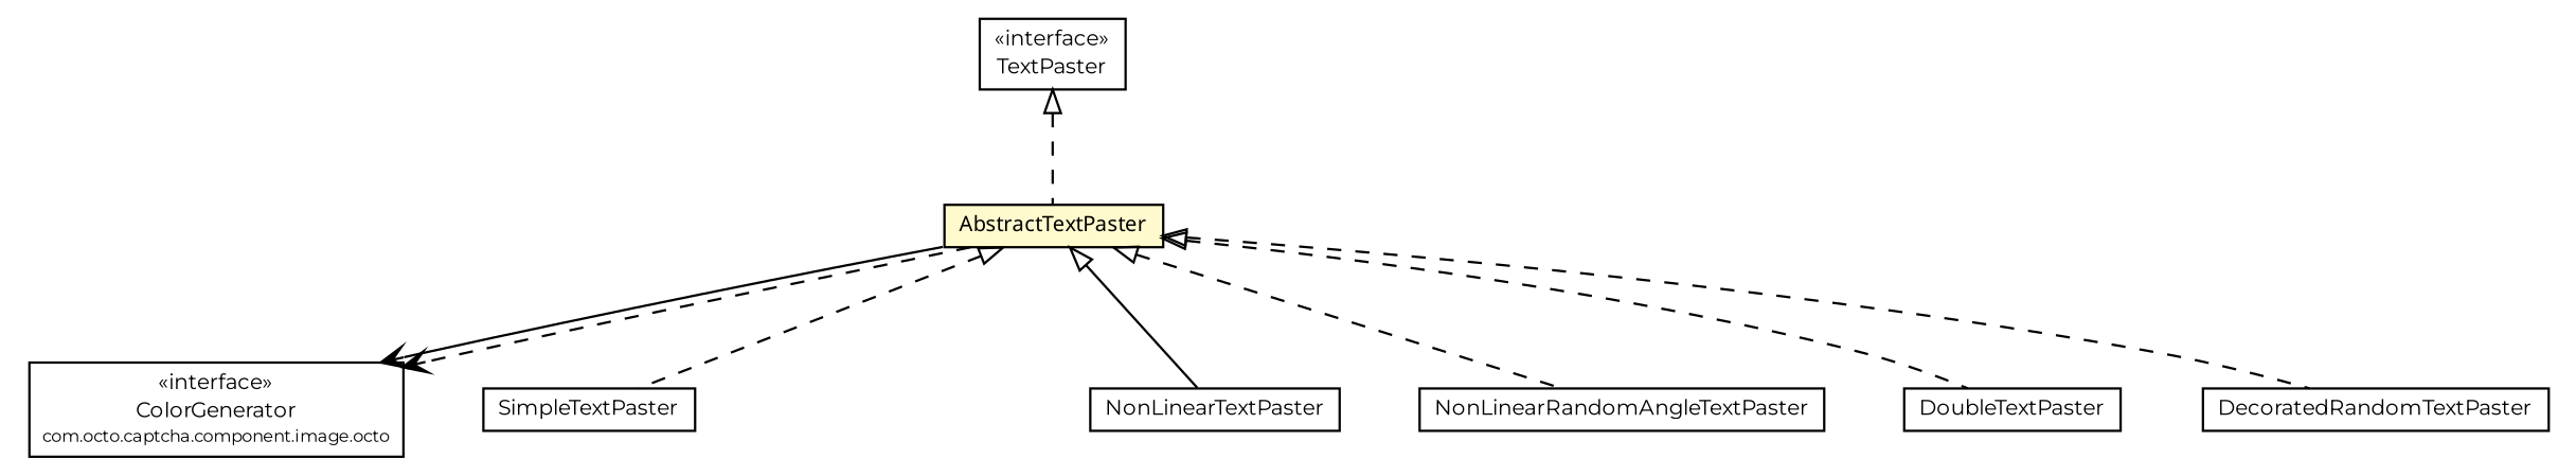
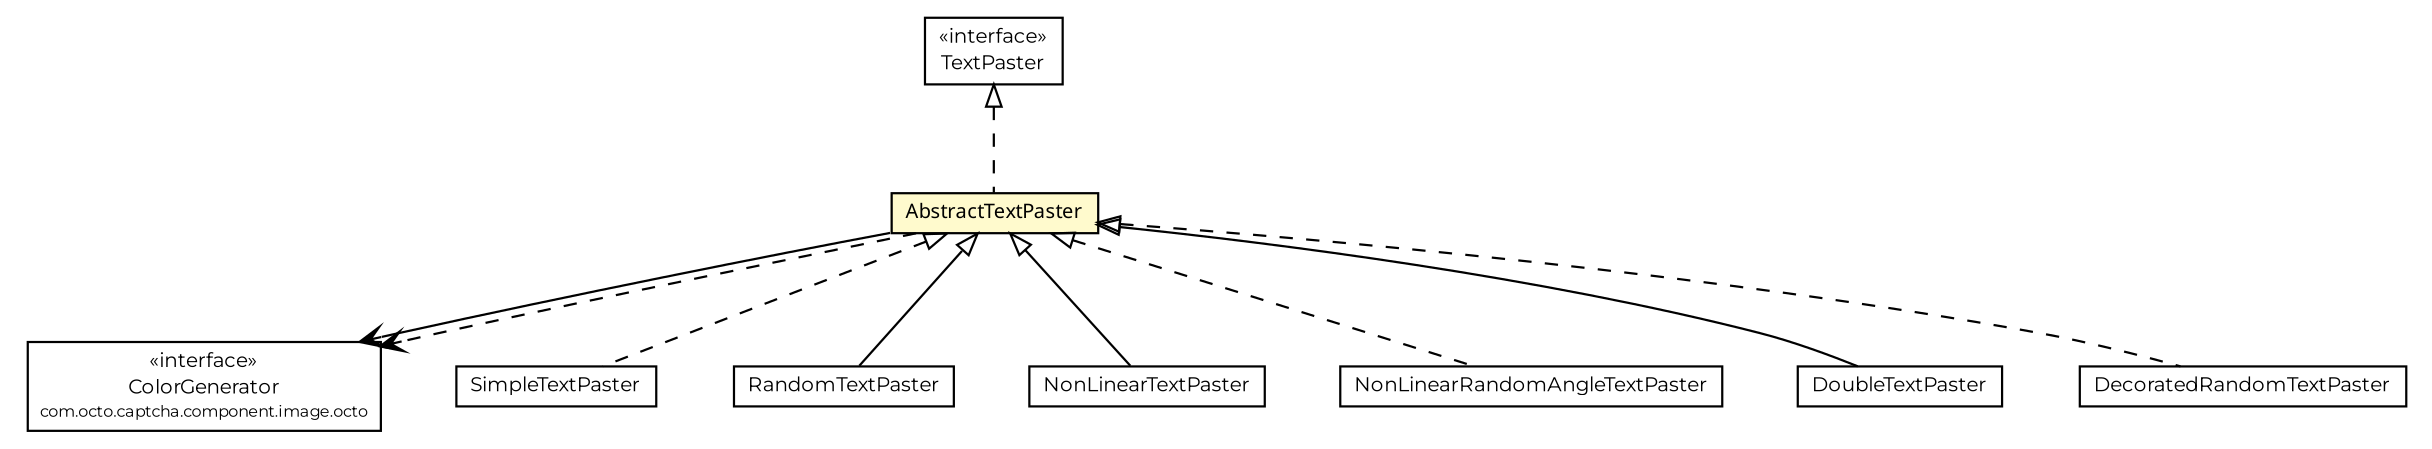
  digraph {
    fontname=Montserrat
    node [fontcolor=black fontname=Montserrat fontsize=9.0 shape=plaintext]
    edge [arrowtail=empty dir=back fontname=Montserrat fontsize=10 headport=p labelfontname=arial labelfontsize=10 style=dashed tailport=p]
    n1 [label=<<table border="0" cellborder="1" cellspacing="0" cellpadding="2" port="p" href="../color/ColorGenerator.html"> 		<tr><td><table border="0" cellspacing="0" cellpadding="1"> 			<tr><td> &laquo;interface&raquo; </td></tr> 			<tr><td> ColorGenerator </td></tr> 			<tr><td><font point-size="7.0"> com.octo.captcha.component.image.octo </font></td></tr> 		</table></td></tr> 		</table>>]
    n2 [label=<<table border="0" cellborder="1" cellspacing="0" cellpadding="2" port="p" href="./TextPaster.html"> 		<tr><td><table border="0" cellspacing="0" cellpadding="1"> 			<tr><td> &laquo;interface&raquo; </td></tr> 			<tr><td> TextPaster </td></tr> 		</table></td></tr> 		</table>>]
    n3 [label=<<table border="0" cellborder="1" cellspacing="0" cellpadding="2" port="p" bgcolor="lemonChiffon" href="./AbstractTextPaster.html"> 		<tr><td><table border="0" cellspacing="0" cellpadding="1"> 			<tr><td><font face="ariali"> AbstractTextPaster </font></td></tr> 		</table></td></tr> 		</table>>]
    n4 [label=<<table border="0" cellborder="1" cellspacing="0" cellpadding="2" port="p" href="./SimpleTextPaster.html"> 		<tr><td><table border="0" cellspacing="0" cellpadding="1"> 			<tr><td> SimpleTextPaster </td></tr> 		</table></td></tr> 		</table>>]
+   n5 [label=<<table border="0" cellborder="1" cellspacing="0" cellpadding="2" port="p" href="./RandomTextPaster.html"> 		<tr><td><table border="0" cellspacing="0" cellpadding="1"> 			<tr><td> RandomTextPaster </td></tr> 		</table></td></tr> 		</table>>]
    n6 [label=<<table border="0" cellborder="1" cellspacing="0" cellpadding="2" port="p" href="./NonLinearTextPaster.html"> 		<tr><td><table border="0" cellspacing="0" cellpadding="1"> 			<tr><td> NonLinearTextPaster </td></tr> 		</table></td></tr> 		</table>>]
    n7 [label=<<table border="0" cellborder="1" cellspacing="0" cellpadding="2" port="p" href="./NonLinearRandomAngleTextPaster.html"> 		<tr><td><table border="0" cellspacing="0" cellpadding="1"> 			<tr><td> NonLinearRandomAngleTextPaster </td></tr> 		</table></td></tr> 		</table>>]
    n8 [label=<<table border="0" cellborder="1" cellspacing="0" cellpadding="2" port="p" href="./DoubleTextPaster.html"> 		<tr><td><table border="0" cellspacing="0" cellpadding="1"> 			<tr><td> DoubleTextPaster </td></tr> 		</table></td></tr> 		</table>>]
    n9 [label=<<table border="0" cellborder="1" cellspacing="0" cellpadding="2" port="p" href="./DecoratedRandomTextPaster.html"> 		<tr><td><table border="0" cellspacing="0" cellpadding="1"> 			<tr><td> DecoratedRandomTextPaster </td></tr> 		</table></td></tr> 		</table>>]
    n2 -> n3
    n3 -> n1 [arrowhead=open color=black fontcolor=black fontsize=10.0 arrowtail="" dir="" style=""]
    n3 -> n1 [arrowhead=open color=black fontcolor=black fontsize=10.0 arrowtail="" dir=""]
    n3 -> n4
+   n3 -> n5 [style=""]
    n3 -> n6 [style=""]
    n3 -> n7
-   n3 -> n8
+   n3 -> n8 [style=""]
    n3 -> n9
  }
